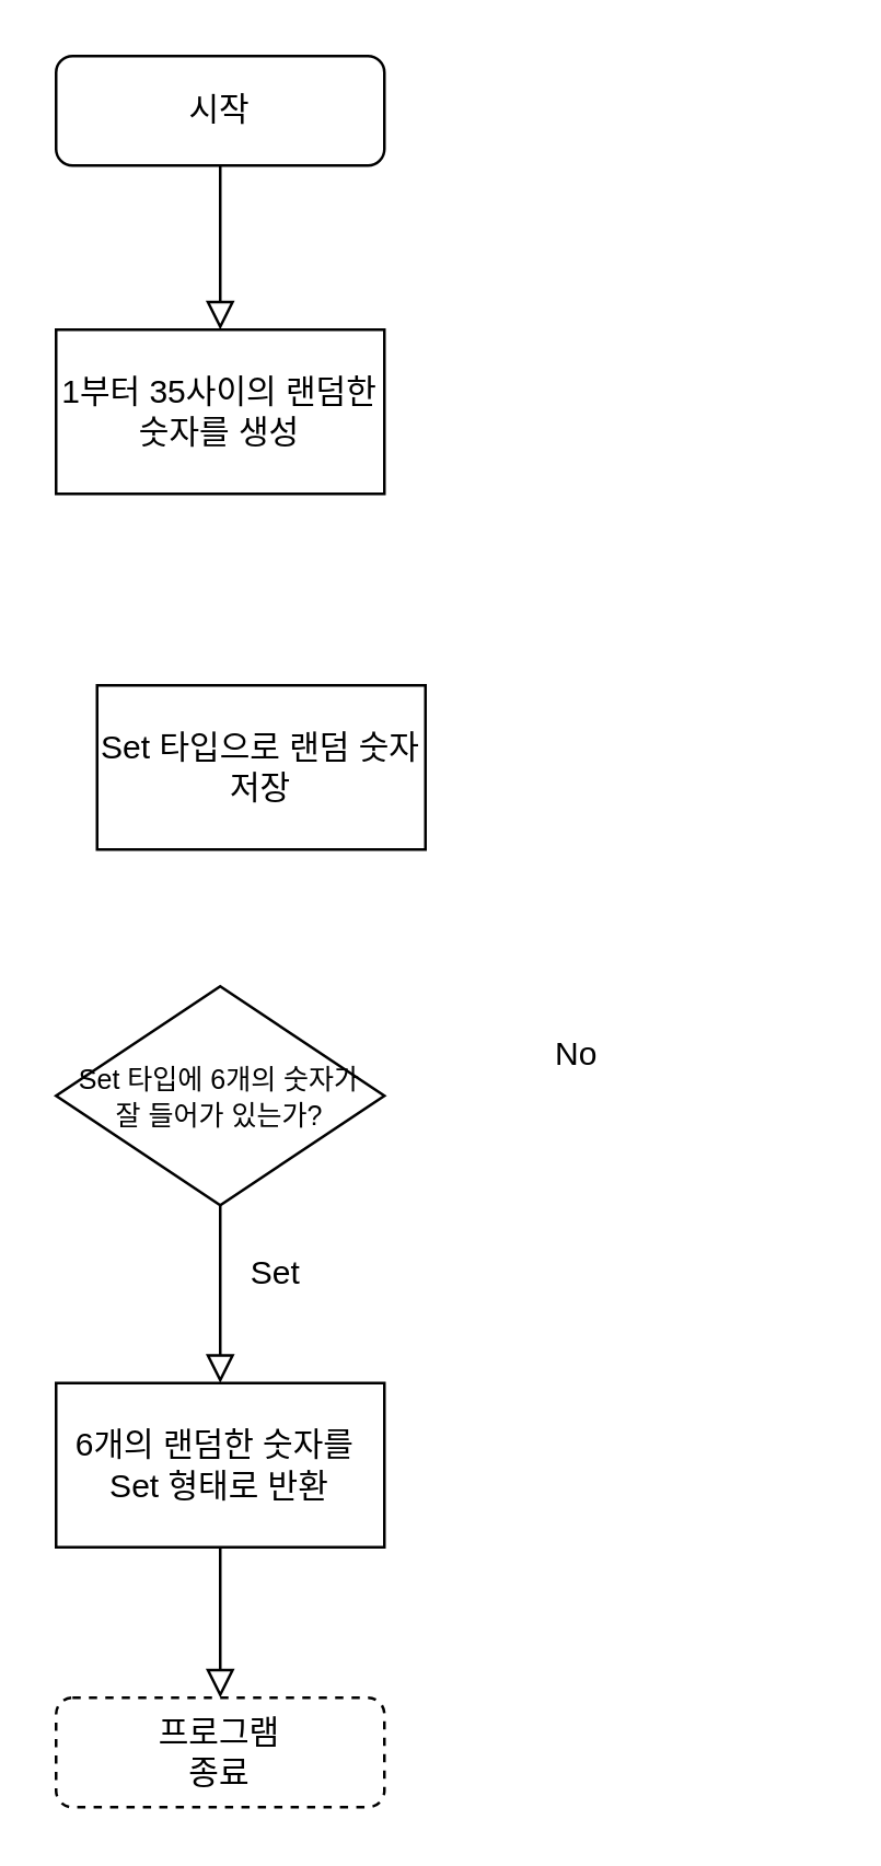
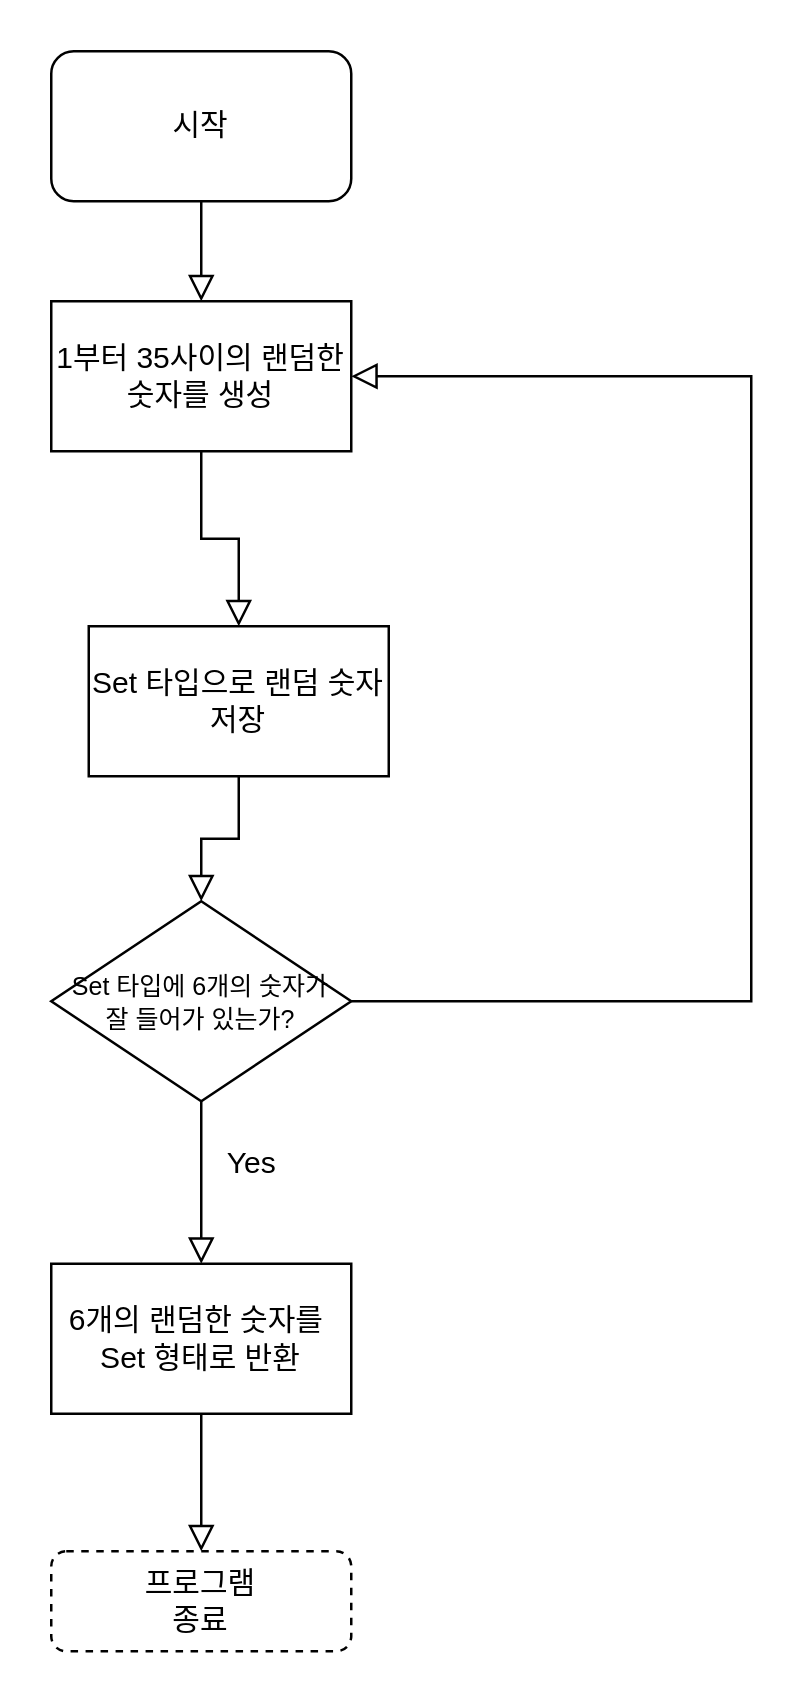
  <mxCell id="0" />
  <mxCell id="1" parent="0" />
  <mxCell id="2" value="" style="rounded=0;html=1;jettySize=auto;orthogonalLoop=1;fontSize=11;endArrow=block;endFill=0;endSize=8;strokeWidth=1;shadow=0;labelBackgroundColor=none;edgeStyle=orthogonalEdgeStyle;entryX=0.5;entryY=0;entryDx=0;entryDy=0;" parent="1" source="3" target="5" edge="1"><mxGeometry relative="1" as="geometry"><mxPoint x="80" y="90" as="targetPoint" /></mxGeometry></mxCell>
- <mxCell id="3" value="시작" style="rounded=1;whiteSpace=wrap;html=1;fontSize=12;glass=0;strokeWidth=1;shadow=0;" parent="1" vertex="1"><mxGeometry x="20" y="20" width="120" height="40" as="geometry" /></mxCell>
+ <mxCell id="3" value="시작" style="rounded=1;whiteSpace=wrap;html=1;fontSize=12;glass=0;strokeWidth=1;shadow=0;" parent="1" vertex="1"><mxGeometry x="20" y="20" width="120" height="60" as="geometry" /></mxCell>
+ <mxCell id="4" value="" style="rounded=0;html=1;jettySize=auto;orthogonalLoop=1;fontSize=11;endArrow=block;endFill=0;endSize=8;strokeWidth=1;shadow=0;labelBackgroundColor=none;edgeStyle=orthogonalEdgeStyle;exitX=0.5;exitY=1;exitDx=0;exitDy=0;entryX=0.5;entryY=0;entryDx=0;entryDy=0;" parent="1" source="5" target="6" edge="1"><mxGeometry y="20" relative="1" as="geometry"><mxPoint as="offset" /><mxPoint x="79.5" y="210" as="sourcePoint" /><mxPoint x="79.5" y="250" as="targetPoint" /></mxGeometry></mxCell>
  <mxCell id="5" value="1부터 35사이의 랜덤한 숫자를 생성" style="rounded=0;whiteSpace=wrap;html=1;" parent="1" vertex="1"><mxGeometry x="20" y="120" width="120" height="60" as="geometry" /></mxCell>
  <mxCell id="6" value="Set 타입으로 랜덤 숫자 저장" style="rounded=0;whiteSpace=wrap;html=1;" parent="1" vertex="1"><mxGeometry x="35" y="250" width="120" height="60" as="geometry" /></mxCell>
- <mxCell id="8" value="No" style="text;html=1;align=center;verticalAlign=middle;resizable=0;points=[];autosize=1;strokeColor=none;fillColor=none;" parent="1" vertex="1"><mxGeometry x="190" y="370" width="40" height="30" as="geometry" /></mxCell>
+ <mxCell id="7" value="" style="endArrow=block;html=1;rounded=0;endSize=8;endFill=0;entryX=1;entryY=0.5;entryDx=0;entryDy=0;exitX=1;exitY=0.5;exitDx=0;exitDy=0;" parent="1" source="13" target="5" edge="1"><mxGeometry width="50" height="50" relative="1" as="geometry"><mxPoint x="300" y="440" as="sourcePoint" /><mxPoint x="80" y="80" as="targetPoint" /><Array as="points"><mxPoint x="300" y="400" /><mxPoint x="300" y="150" /><mxPoint x="210" y="150" /></Array></mxGeometry></mxCell>
  <mxCell id="9" value="6개의 랜덤한 숫자를&amp;nbsp;&lt;div&gt;Set 형태로 반환&lt;/div&gt;" style="rounded=0;whiteSpace=wrap;html=1;" parent="1" vertex="1"><mxGeometry x="20" y="505" width="120" height="60" as="geometry" /></mxCell>
  <mxCell id="10" value="프로그램&lt;div&gt;종료&lt;/div&gt;" style="rounded=1;whiteSpace=wrap;html=1;fontSize=12;glass=0;strokeWidth=1;shadow=0;dashed=1;" parent="1" vertex="1"><mxGeometry x="20" y="620" width="120" height="40" as="geometry" /></mxCell>
  <mxCell id="11" value="" style="endArrow=block;html=1;rounded=0;exitX=0.5;exitY=1;exitDx=0;exitDy=0;entryX=0.5;entryY=0;entryDx=0;entryDy=0;edgeStyle=orthogonalEdgeStyle;endFill=0;endSize=8;" parent="1" source="9" target="10" edge="1"><mxGeometry width="50" height="50" relative="1" as="geometry"><mxPoint x="100" y="570" as="sourcePoint" /><mxPoint x="100" y="630" as="targetPoint" /></mxGeometry></mxCell>
  <mxCell id="12" style="edgeStyle=orthogonalEdgeStyle;rounded=0;orthogonalLoop=1;jettySize=auto;html=1;exitX=0.5;exitY=1;exitDx=0;exitDy=0;" edge="1" parent="1"><mxGeometry relative="1" as="geometry"><mxPoint x="80" y="450" as="sourcePoint" /><mxPoint x="80" y="450" as="targetPoint" /></mxGeometry></mxCell>
  <mxCell id="13" value="&lt;font style=&quot;font-size: 10px;&quot;&gt;Set 타입에 6개의 숫자가&lt;/font&gt;&lt;div style=&quot;font-size: 10px;&quot;&gt;&lt;font style=&quot;font-size: 10px;&quot;&gt;잘 들어가 있는가?&lt;/font&gt;&lt;/div&gt;" style="rhombus;whiteSpace=wrap;html=1;" vertex="1" parent="1"><mxGeometry x="20" y="360" width="120" height="80" as="geometry" /></mxCell>
+ <mxCell id="14" value="" style="rounded=0;html=1;jettySize=auto;orthogonalLoop=1;fontSize=11;endArrow=block;endFill=0;endSize=8;strokeWidth=1;shadow=0;labelBackgroundColor=none;edgeStyle=orthogonalEdgeStyle;exitX=0.5;exitY=1;exitDx=0;exitDy=0;entryX=0.5;entryY=0;entryDx=0;entryDy=0;" edge="1" parent="1" source="6" target="13"><mxGeometry y="20" relative="1" as="geometry"><mxPoint as="offset" /><mxPoint x="200" y="310" as="sourcePoint" /><mxPoint x="200" y="370" as="targetPoint" /></mxGeometry></mxCell>
  <mxCell id="15" value="" style="rounded=0;html=1;jettySize=auto;orthogonalLoop=1;fontSize=11;endArrow=block;endFill=0;endSize=8;strokeWidth=1;shadow=0;labelBackgroundColor=none;edgeStyle=orthogonalEdgeStyle;exitX=0.5;exitY=1;exitDx=0;exitDy=0;entryX=0.5;entryY=0;entryDx=0;entryDy=0;" edge="1" parent="1" source="13" target="9"><mxGeometry y="20" relative="1" as="geometry"><mxPoint as="offset" /><mxPoint x="80" y="470" as="sourcePoint" /><mxPoint x="80" y="530" as="targetPoint" /><Array as="points" /></mxGeometry></mxCell>
- <mxCell id="16" value="Set" style="text;html=1;align=center;verticalAlign=middle;resizable=0;points=[];autosize=1;strokeColor=none;fillColor=none;" vertex="1" parent="1"><mxGeometry x="80" y="450" width="40" height="30" as="geometry" /></mxCell>
+ <mxCell id="16" value="Yes" style="text;html=1;align=center;verticalAlign=middle;resizable=0;points=[];autosize=1;strokeColor=none;fillColor=none;" vertex="1" parent="1"><mxGeometry x="80" y="450" width="40" height="30" as="geometry" /></mxCell>
